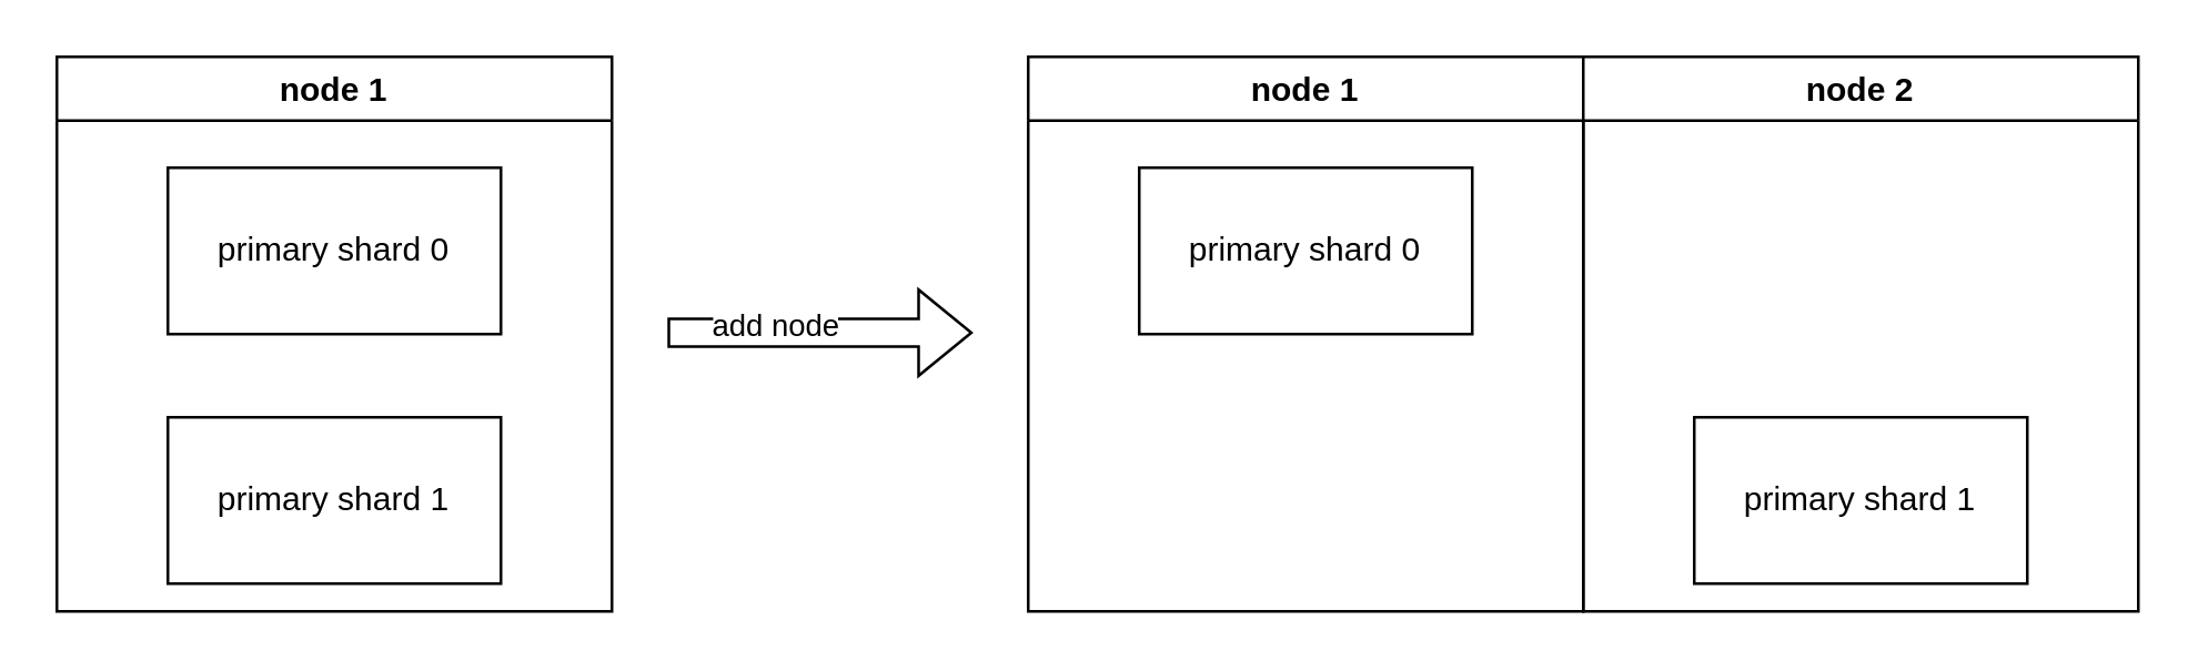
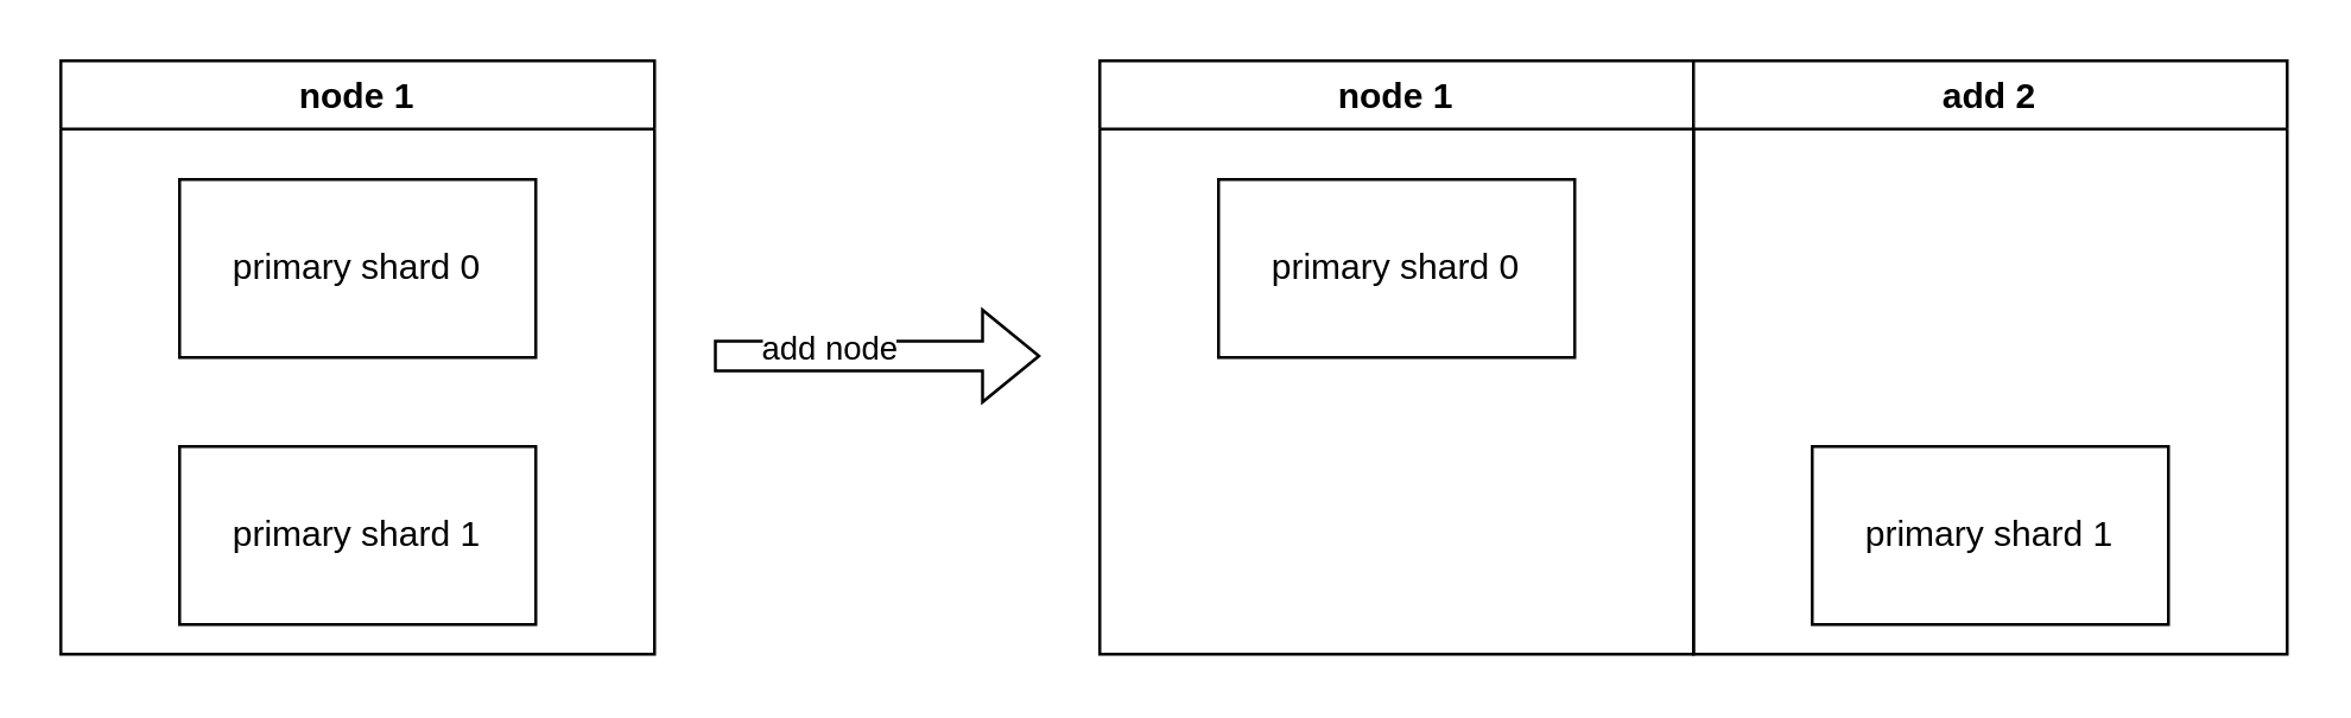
  <mxCell id="0" />
  <mxCell id="1" parent="0" />
  <mxCell id="2" value="node 1" style="swimlane;" vertex="1" parent="1"><mxGeometry x="20" y="20" width="200" height="200" as="geometry" /></mxCell>
  <mxCell id="3" value="primary shard 0" style="rounded=0;whiteSpace=wrap;html=1;" vertex="1" parent="2"><mxGeometry x="40" y="40" width="120" height="60" as="geometry" /></mxCell>
  <mxCell id="4" value="primary shard 1" style="rounded=0;whiteSpace=wrap;html=1;" vertex="1" parent="2"><mxGeometry x="40" y="130" width="120" height="60" as="geometry" /></mxCell>
  <mxCell id="5" value="" style="shape=flexArrow;endArrow=classic;html=1;rounded=0;" edge="1" parent="1"><mxGeometry width="50" height="50" relative="1" as="geometry"><mxPoint x="240" y="119.5" as="sourcePoint" /><mxPoint x="350" y="119.5" as="targetPoint" /></mxGeometry></mxCell>
  <mxCell id="6" value="add node" style="edgeLabel;html=1;align=center;verticalAlign=middle;resizable=0;points=[];" vertex="1" connectable="0" parent="5"><mxGeometry x="-0.309" y="4" relative="1" as="geometry"><mxPoint y="1" as="offset" /></mxGeometry></mxCell>
  <mxCell id="7" value="node 1" style="swimlane;" vertex="1" parent="1"><mxGeometry x="370" y="20" width="200" height="200" as="geometry" /></mxCell>
  <mxCell id="8" value="primary shard 0" style="rounded=0;whiteSpace=wrap;html=1;" vertex="1" parent="7"><mxGeometry x="40" y="40" width="120" height="60" as="geometry" /></mxCell>
- <mxCell id="9" value="node 2" style="swimlane;" vertex="1" parent="1"><mxGeometry x="570" y="20" width="200" height="200" as="geometry" /></mxCell>
+ <mxCell id="9" value="add 2" style="swimlane;" vertex="1" parent="1"><mxGeometry x="570" y="20" width="200" height="200" as="geometry" /></mxCell>
  <mxCell id="10" value="primary shard 1" style="rounded=0;whiteSpace=wrap;html=1;" vertex="1" parent="9"><mxGeometry x="40" y="130" width="120" height="60" as="geometry" /></mxCell>
